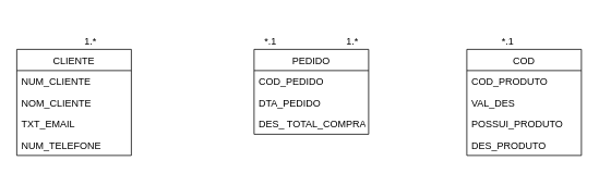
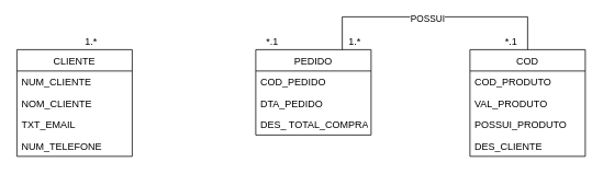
  <mxCell id="0" />
  <mxCell id="1" parent="0" />
  <mxCell id="2" value="CLIENTE" style="swimlane;fontStyle=0;childLayout=stackLayout;horizontal=1;startSize=26;fillColor=none;horizontalStack=0;resizeParent=1;resizeParentMax=0;resizeLast=0;collapsible=1;marginBottom=0;" vertex="1" parent="1"><mxGeometry x="20" y="60" width="140" height="130" as="geometry" /></mxCell>
  <mxCell id="3" value="NUM_CLIENTE" style="text;strokeColor=none;fillColor=none;align=left;verticalAlign=top;spacingLeft=4;spacingRight=4;overflow=hidden;rotatable=0;points=[[0,0.5],[1,0.5]];portConstraint=eastwest;" vertex="1" parent="2"><mxGeometry y="26" width="140" height="26" as="geometry" /></mxCell>
  <mxCell id="4" value="NOM_CLIENTE" style="text;strokeColor=none;fillColor=none;align=left;verticalAlign=top;spacingLeft=4;spacingRight=4;overflow=hidden;rotatable=0;points=[[0,0.5],[1,0.5]];portConstraint=eastwest;" vertex="1" parent="2"><mxGeometry y="52" width="140" height="26" as="geometry" /></mxCell>
  <mxCell id="5" value="TXT_EMAIL" style="text;strokeColor=none;fillColor=none;align=left;verticalAlign=top;spacingLeft=4;spacingRight=4;overflow=hidden;rotatable=0;points=[[0,0.5],[1,0.5]];portConstraint=eastwest;" vertex="1" parent="2"><mxGeometry y="78" width="140" height="26" as="geometry" /></mxCell>
  <mxCell id="6" value="NUM_TELEFONE" style="text;strokeColor=none;fillColor=none;align=left;verticalAlign=top;spacingLeft=4;spacingRight=4;overflow=hidden;rotatable=0;points=[[0,0.5],[1,0.5]];portConstraint=eastwest;" vertex="1" parent="2"><mxGeometry y="104" width="140" height="26" as="geometry" /></mxCell>
  <mxCell id="7" value="PEDIDO" style="swimlane;fontStyle=0;childLayout=stackLayout;horizontal=1;startSize=26;fillColor=none;horizontalStack=0;resizeParent=1;resizeParentMax=0;resizeLast=0;collapsible=1;marginBottom=0;" vertex="1" parent="1"><mxGeometry x="310" y="60" width="140" height="104" as="geometry" /></mxCell>
  <mxCell id="8" value="COD_PEDIDO" style="text;strokeColor=none;fillColor=none;align=left;verticalAlign=top;spacingLeft=4;spacingRight=4;overflow=hidden;rotatable=0;points=[[0,0.5],[1,0.5]];portConstraint=eastwest;" vertex="1" parent="7"><mxGeometry y="26" width="140" height="26" as="geometry" /></mxCell>
  <mxCell id="9" value="DTA_PEDIDO" style="text;strokeColor=none;fillColor=none;align=left;verticalAlign=top;spacingLeft=4;spacingRight=4;overflow=hidden;rotatable=0;points=[[0,0.5],[1,0.5]];portConstraint=eastwest;" vertex="1" parent="7"><mxGeometry y="52" width="140" height="26" as="geometry" /></mxCell>
  <mxCell id="10" value="DES_ TOTAL_COMPRA" style="text;strokeColor=none;fillColor=none;align=left;verticalAlign=top;spacingLeft=4;spacingRight=4;overflow=hidden;rotatable=0;points=[[0,0.5],[1,0.5]];portConstraint=eastwest;" vertex="1" parent="7"><mxGeometry y="78" width="140" height="26" as="geometry" /></mxCell>
  <mxCell id="11" value="COD" style="swimlane;fontStyle=0;childLayout=stackLayout;horizontal=1;startSize=26;fillColor=none;horizontalStack=0;resizeParent=1;resizeParentMax=0;resizeLast=0;collapsible=1;marginBottom=0;" vertex="1" parent="1"><mxGeometry x="570" y="60" width="140" height="130" as="geometry" /></mxCell>
  <mxCell id="12" value="COD_PRODUTO" style="text;strokeColor=none;fillColor=none;align=left;verticalAlign=top;spacingLeft=4;spacingRight=4;overflow=hidden;rotatable=0;points=[[0,0.5],[1,0.5]];portConstraint=eastwest;" vertex="1" parent="11"><mxGeometry y="26" width="140" height="26" as="geometry" /></mxCell>
- <mxCell id="13" value="VAL_DES" style="text;strokeColor=none;fillColor=none;align=left;verticalAlign=top;spacingLeft=4;spacingRight=4;overflow=hidden;rotatable=0;points=[[0,0.5],[1,0.5]];portConstraint=eastwest;" vertex="1" parent="11"><mxGeometry y="52" width="140" height="26" as="geometry" /></mxCell>
+ <mxCell id="13" value="VAL_PRODUTO" style="text;strokeColor=none;fillColor=none;align=left;verticalAlign=top;spacingLeft=4;spacingRight=4;overflow=hidden;rotatable=0;points=[[0,0.5],[1,0.5]];portConstraint=eastwest;" vertex="1" parent="11"><mxGeometry y="52" width="140" height="26" as="geometry" /></mxCell>
  <mxCell id="14" value="POSSUI_PRODUTO" style="text;strokeColor=none;fillColor=none;align=left;verticalAlign=top;spacingLeft=4;spacingRight=4;overflow=hidden;rotatable=0;points=[[0,0.5],[1,0.5]];portConstraint=eastwest;" vertex="1" parent="11"><mxGeometry y="78" width="140" height="26" as="geometry" /></mxCell>
- <mxCell id="15" value="DES_PRODUTO" style="text;strokeColor=none;fillColor=none;align=left;verticalAlign=top;spacingLeft=4;spacingRight=4;overflow=hidden;rotatable=0;points=[[0,0.5],[1,0.5]];portConstraint=eastwest;" vertex="1" parent="11"><mxGeometry y="104" width="140" height="26" as="geometry" /></mxCell>
+ <mxCell id="15" value="DES_CLIENTE" style="text;strokeColor=none;fillColor=none;align=left;verticalAlign=top;spacingLeft=4;spacingRight=4;overflow=hidden;rotatable=0;points=[[0,0.5],[1,0.5]];portConstraint=eastwest;" vertex="1" parent="11"><mxGeometry y="104" width="140" height="26" as="geometry" /></mxCell>
+ <mxCell id="16" value="" style="endArrow=none;html=1;edgeStyle=orthogonalEdgeStyle;rounded=0;exitX=0.75;exitY=0;exitDx=0;exitDy=0;entryX=0.5;entryY=0;entryDx=0;entryDy=0;" edge="1" parent="1" source="7" target="11"><mxGeometry relative="1" as="geometry"><mxPoint x="230" y="90" as="sourcePoint" /><mxPoint x="390" y="90" as="targetPoint" /><Array as="points"><mxPoint x="415" y="20" /><mxPoint x="640" y="20" /></Array></mxGeometry></mxCell>
+ <mxCell id="17" value="POSSUI" style="edgeLabel;resizable=0;html=1;align=right;verticalAlign=bottom;" connectable="0" vertex="1" parent="16"><mxGeometry x="1" relative="1" as="geometry"><mxPoint x="-100" y="-30" as="offset" /></mxGeometry></mxCell>
  <mxCell id="18" value="*.1" style="text;html=1;align=center;verticalAlign=middle;resizable=0;points=[];autosize=1;strokeColor=none;fillColor=none;" vertex="1" parent="1"><mxGeometry x="600" y="35" width="40" height="30" as="geometry" /></mxCell>
  <mxCell id="19" value="1.*" style="text;html=1;align=center;verticalAlign=middle;resizable=0;points=[];autosize=1;strokeColor=none;fillColor=none;" vertex="1" parent="1"><mxGeometry x="410" y="35" width="40" height="30" as="geometry" /></mxCell>
  <mxCell id="20" value="*.1" style="text;html=1;align=center;verticalAlign=middle;resizable=0;points=[];autosize=1;strokeColor=none;fillColor=none;" vertex="1" parent="1"><mxGeometry x="310" y="35" width="40" height="30" as="geometry" /></mxCell>
  <mxCell id="21" value="1.*" style="text;html=1;align=center;verticalAlign=middle;resizable=0;points=[];autosize=1;strokeColor=none;fillColor=none;" vertex="1" parent="1"><mxGeometry x="90" y="35" width="40" height="30" as="geometry" /></mxCell>
